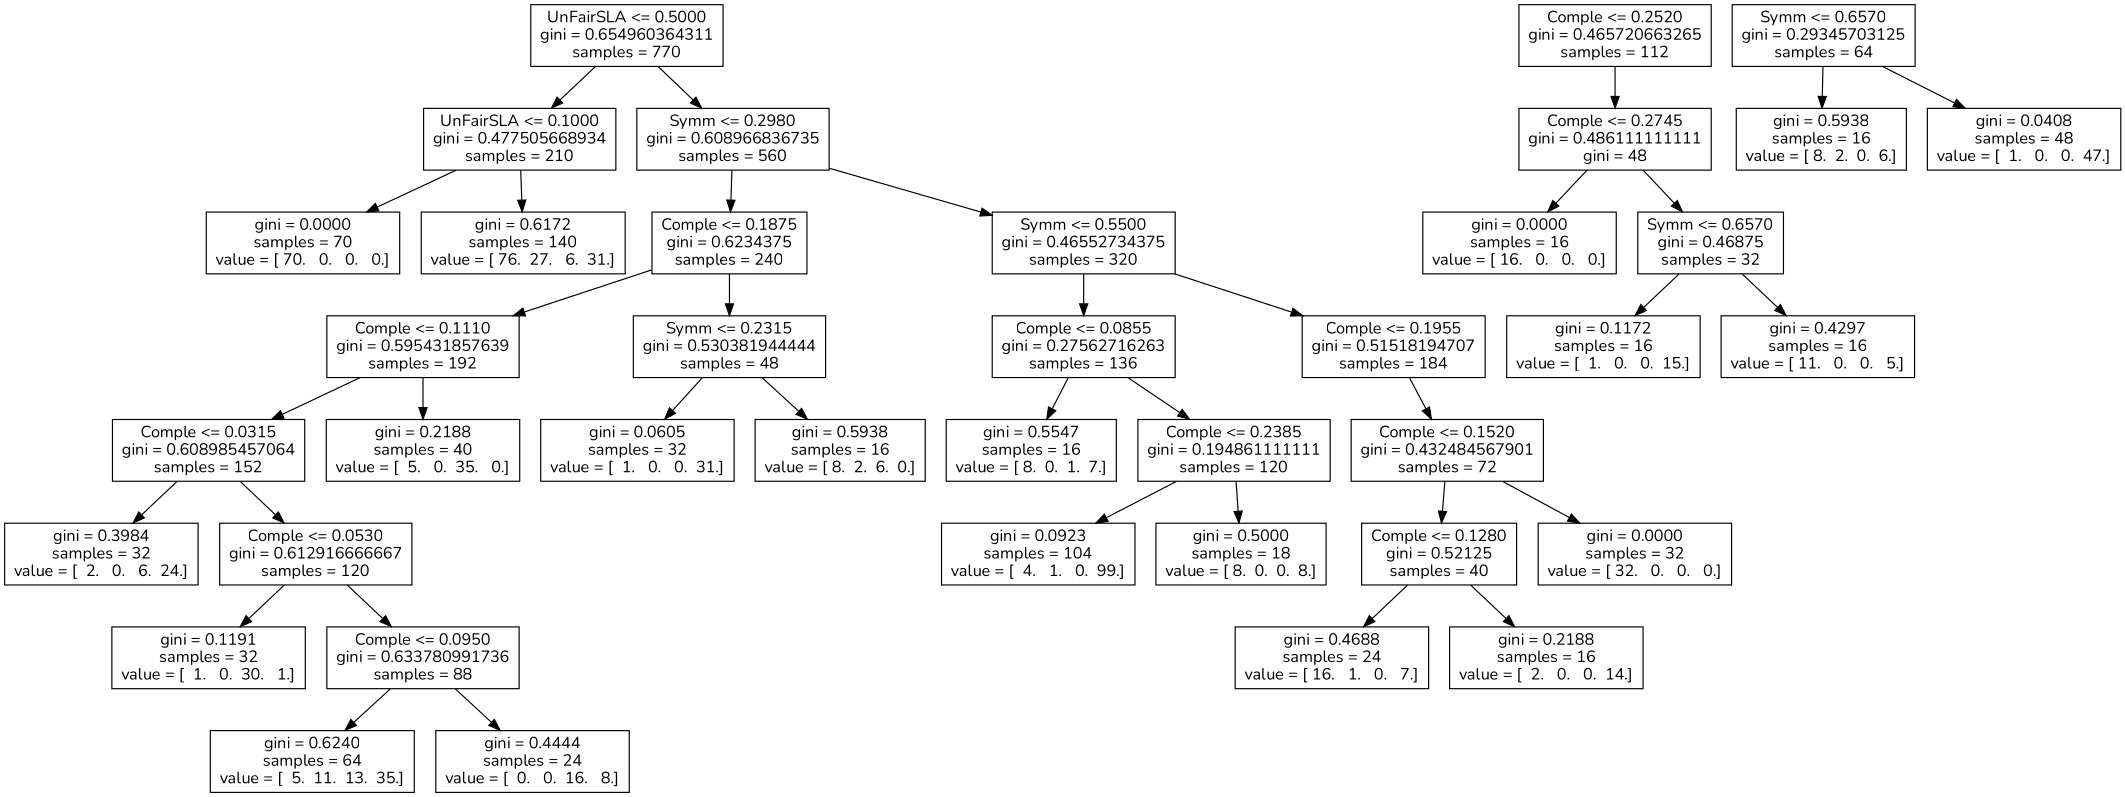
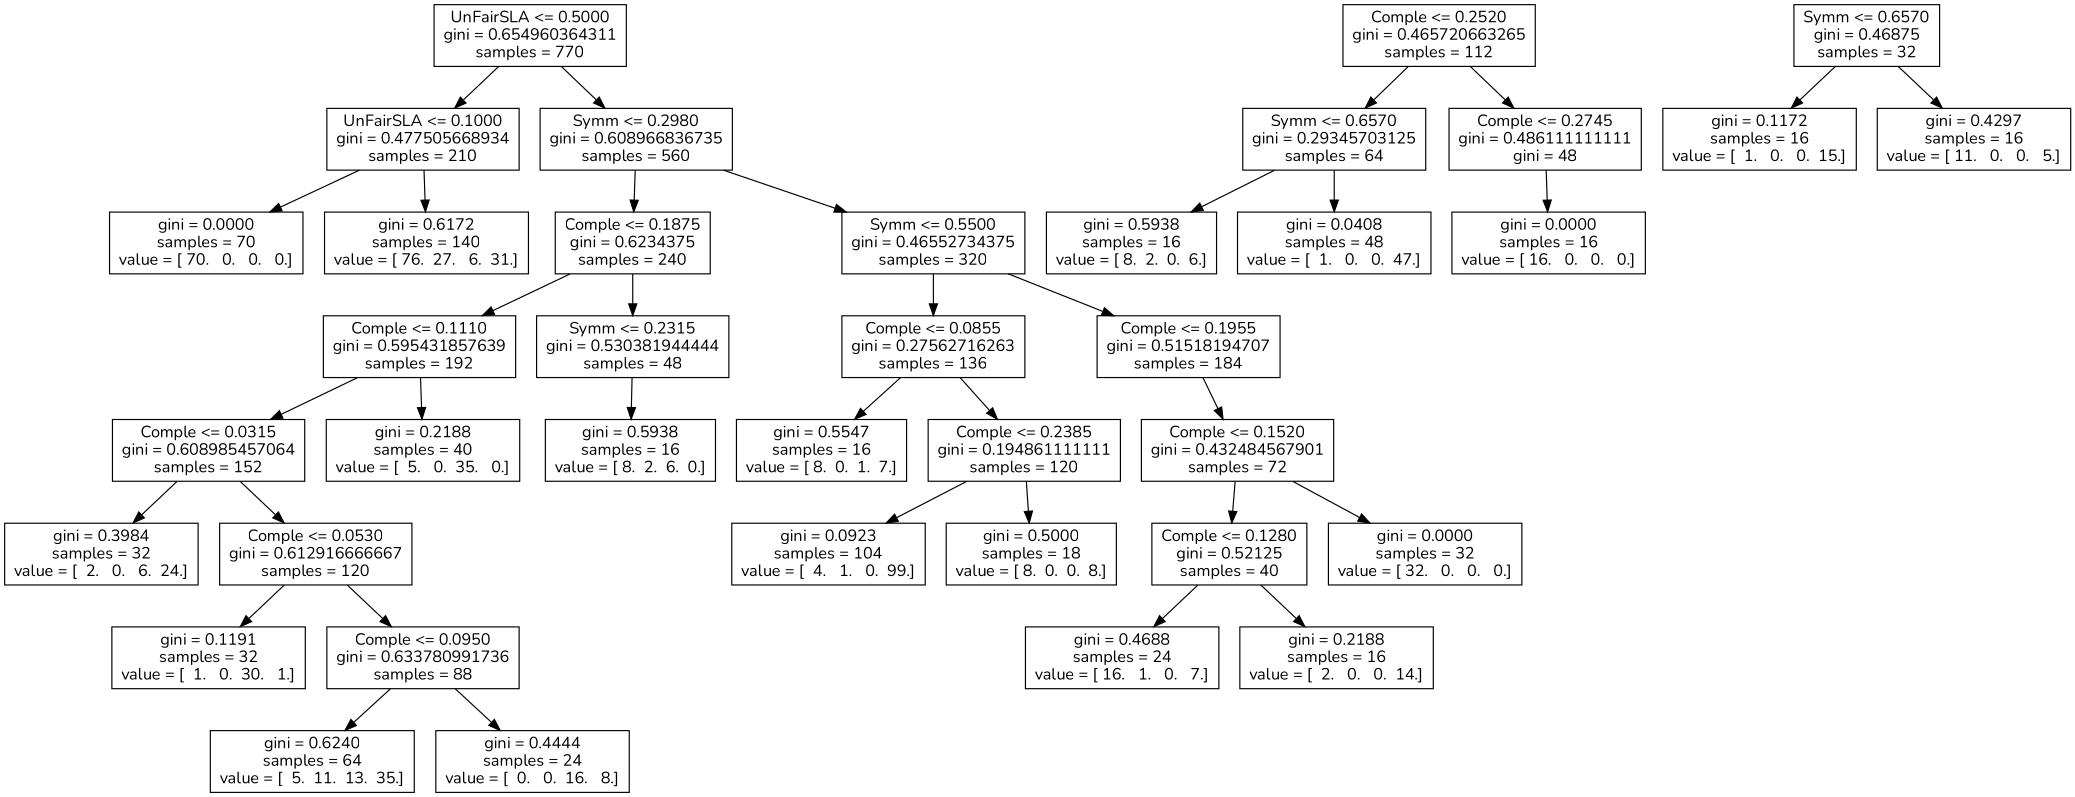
  digraph {
    fontname=Nunito
    node [fontname=Nunito shape=box]
    edge [fontname=Nunito]
    n1 [label="UnFairSLA <= 0.5000\ngini = 0.654960364311\nsamples = 770"]
    n2 [label="UnFairSLA <= 0.1000\ngini = 0.477505668934\nsamples = 210"]
    n3 [label="Symm <= 0.2980\ngini = 0.608966836735\nsamples = 560"]
    n4 [label="gini = 0.0000\nsamples = 70\nvalue = [ 70.   0.   0.   0.]"]
    n5 [label="gini = 0.6172\nsamples = 140\nvalue = [ 76.  27.   6.  31.]"]
    n6 [label="Comple <= 0.1875\ngini = 0.6234375\nsamples = 240"]
    n7 [label="Symm <= 0.5500\ngini = 0.46552734375\nsamples = 320"]
    n8 [label="Comple <= 0.1110\ngini = 0.595431857639\nsamples = 192"]
    n9 [label="Symm <= 0.2315\ngini = 0.530381944444\nsamples = 48"]
    n10 [label="Comple <= 0.0855\ngini = 0.27562716263\nsamples = 136"]
    n11 [label="Comple <= 0.1955\ngini = 0.51518194707\nsamples = 184"]
    n12 [label="Comple <= 0.0315\ngini = 0.608985457064\nsamples = 152"]
    n13 [label="gini = 0.2188\nsamples = 40\nvalue = [  5.   0.  35.   0.]"]
-   n14 [label="gini = 0.0605\nsamples = 32\nvalue = [  1.   0.   0.  31.]"]
    n15 [label="gini = 0.5938\nsamples = 16\nvalue = [ 8.  2.  6.  0.]"]
    n16 [label="gini = 0.3984\nsamples = 32\nvalue = [  2.   0.   6.  24.]"]
    n17 [label="Comple <= 0.0530\ngini = 0.612916666667\nsamples = 120"]
    n18 [label="gini = 0.1191\nsamples = 32\nvalue = [  1.   0.  30.   1.]"]
    n19 [label="Comple <= 0.0950\ngini = 0.633780991736\nsamples = 88"]
    n20 [label="gini = 0.6240\nsamples = 64\nvalue = [  5.  11.  13.  35.]"]
    n21 [label="gini = 0.4444\nsamples = 24\nvalue = [  0.   0.  16.   8.]"]
    n22 [label="gini = 0.5547\nsamples = 16\nvalue = [ 8.  0.  1.  7.]"]
    n23 [label="Comple <= 0.2385\ngini = 0.194861111111\nsamples = 120"]
    n24 [label="Comple <= 0.1520\ngini = 0.432484567901\nsamples = 72"]
    n25 [label="gini = 0.0923\nsamples = 104\nvalue = [  4.   1.   0.  99.]"]
    n26 [label="gini = 0.5000\nsamples = 18\nvalue = [ 8.  0.  0.  8.]"]
    n27 [label="Comple <= 0.1280\ngini = 0.52125\nsamples = 40"]
    n28 [label="gini = 0.0000\nsamples = 32\nvalue = [ 32.   0.   0.   0.]"]
    n29 [label="Comple <= 0.2520\ngini = 0.465720663265\nsamples = 112"]
    n30 [label="Symm <= 0.6570\ngini = 0.29345703125\nsamples = 64"]
    n31 [label="Comple <= 0.2745\ngini = 0.486111111111\ngini = 48"]
    n32 [label="gini = 0.4688\nsamples = 24\nvalue = [ 16.   1.   0.   7.]"]
    n33 [label="gini = 0.2188\nsamples = 16\nvalue = [  2.   0.   0.  14.]"]
    n34 [label="gini = 0.5938\nsamples = 16\nvalue = [ 8.  2.  0.  6.]"]
    n35 [label="gini = 0.0408\nsamples = 48\nvalue = [  1.   0.   0.  47.]"]
    n36 [label="gini = 0.0000\nsamples = 16\nvalue = [ 16.   0.   0.   0.]"]
    n37 [label="Symm <= 0.6570\ngini = 0.46875\nsamples = 32"]
    n38 [label="gini = 0.1172\nsamples = 16\nvalue = [  1.   0.   0.  15.]"]
    n39 [label="gini = 0.4297\nsamples = 16\nvalue = [ 11.   0.   0.   5.]"]
    n1 -> n2
    n1 -> n3
    n2 -> n4
    n2 -> n5
    n3 -> n6
    n3 -> n7
    n6 -> n8
    n6 -> n9
    n7 -> n10
    n7 -> n11
    n8 -> n12
    n8 -> n13
-   n9 -> n14
    n9 -> n15
    n10 -> n22
    n10 -> n23
    n11 -> n24
    n12 -> n16
    n12 -> n17
    n17 -> n18
    n17 -> n19
    n19 -> n20
    n19 -> n21
    n23 -> n25
    n23 -> n26
    n24 -> n27
    n24 -> n28
    n27 -> n32
    n27 -> n33
+   n29 -> n30
    n29 -> n31
    n30 -> n34
    n30 -> n35
    n31 -> n36
-   n31 -> n37
    n37 -> n38
    n37 -> n39
  }
